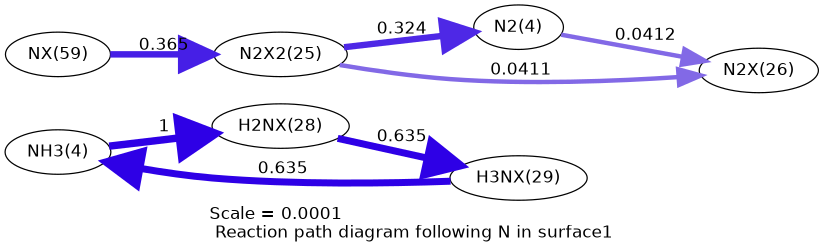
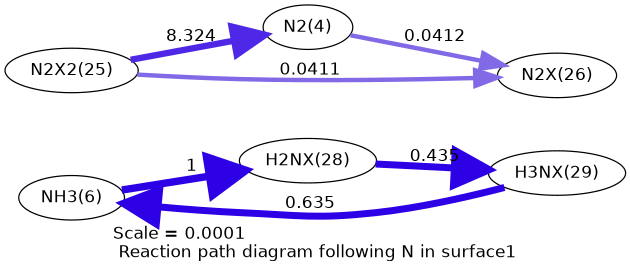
  digraph {
    fontname=Helvetica
    label="Scale = 0.0001\l Reaction path diagram following N in surface1"
    rankdir=LR
    node [fontname=Helvetica]
    edge [arrowsize=2.83 color="0.7, 1.13, 0.9" fontname=Helvetica penwidth=5.66]
-   n1 [label="NH3(4)"]
+   n1 [label="NH3(6)"]
    n2 [label="H2NX(28)"]
    n3 [label="H3NX(29)"]
-   n4 [label="NX(59)"]
    n5 [label="N2X2(25)"]
    n6 [label="N2(4)"]
    n7 [label="N2X(26)"]
    n1 -> n2 [arrowsize=3 color="0.7, 1.5, 0.9" label=" 1" penwidth=6]
-   n2 -> n3 [label=" 0.635"]
+   n2 -> n3 [label=" 0.435"]
    n3 -> n1 [label=" 0.635"]
-   n4 -> n5 [arrowsize=2.62 color="0.7, 0.865, 0.9" label=" 0.365" penwidth=5.24]
-   n5 -> n6 [arrowsize=2.57 color="0.7, 0.824, 0.9" label=" 0.324" penwidth=5.15]
+   n5 -> n6 [arrowsize=2.57 color="0.7, 0.824, 0.9" label=" 8.324" penwidth=5.15]
    n5 -> n7 [arrowsize=1.8 color="0.7, 0.541, 0.9" label=" 0.0411" penwidth=3.59]
    n6 -> n7 [arrowsize=1.8 color="0.7, 0.541, 0.9" label=" 0.0412" penwidth=3.59]
  }
